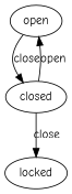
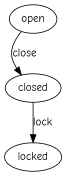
  digraph {
    fontname="Comic Neue"
    node [fontname="Comic Neue"]
    edge [fontname="Comic Neue"]
    open
    closed
    locked
    open -> closed [label=close]
-   closed -> open [label=open]
-   closed -> locked [label=close]
+   closed -> locked [label=lock]
  }
